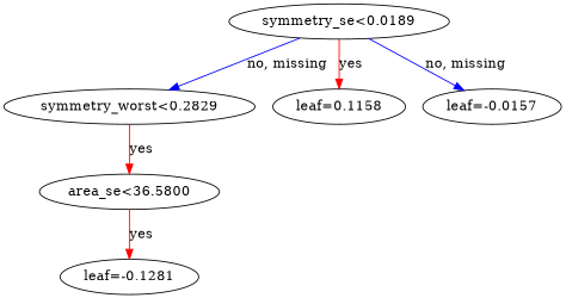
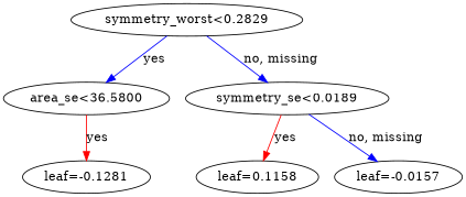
  digraph {
    rankdir=UD
    edge [color="#FF0000"]
    n1 [label="symmetry_worst<0.2829"]
    n2 [label="area_se<36.5800"]
    n3 [label="symmetry_se<0.0189"]
    n4 [label="leaf=-0.1281"]
    n5 [label="leaf=0.1158"]
    n6 [label="leaf=-0.0157"]
-   n1 -> n2 [label=yes]
-   n3 -> n1 [color="#0000FF" label="no, missing"]
+   n1 -> n2 [color="#0000FF" label=yes]
+   n1 -> n3 [color="#0000FF" label="no, missing"]
    n2 -> n4 [label=yes]
    n3 -> n5 [label=yes]
    n3 -> n6 [color="#0000FF" label="no, missing"]
  }
